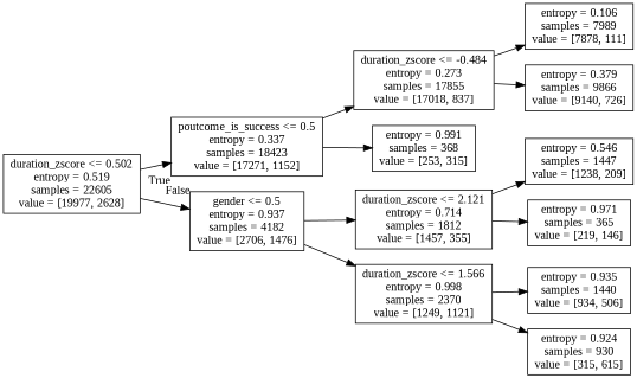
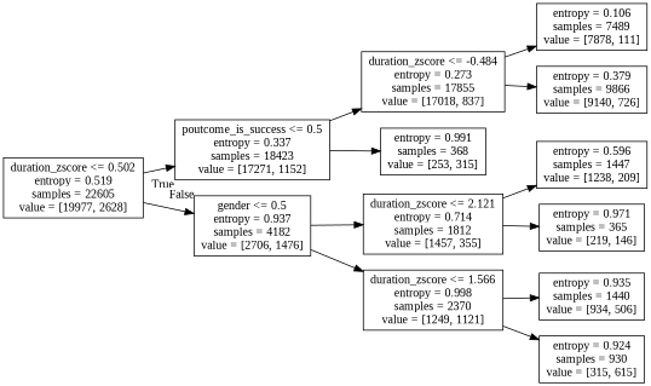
  digraph {
    fontname="Liberation Serif"
    rankdir=LR
    node [fontname="Liberation Serif" shape=box]
    edge [fontname="Liberation Serif"]
    n1 [label="duration_zscore <= 0.502\nentropy = 0.519\nsamples = 22605\nvalue = [19977, 2628]"]
    n2 [label="poutcome_is_success <= 0.5\nentropy = 0.337\nsamples = 18423\nvalue = [17271, 1152]"]
    n3 [label="gender <= 0.5\nentropy = 0.937\nsamples = 4182\nvalue = [2706, 1476]"]
    n4 [label="duration_zscore <= -0.484\nentropy = 0.273\nsamples = 17855\nvalue = [17018, 837]"]
    n5 [label="entropy = 0.991\nsamples = 368\nvalue = [253, 315]"]
    n6 [label="duration_zscore <= 2.121\nentropy = 0.714\nsamples = 1812\nvalue = [1457, 355]"]
    n7 [label="duration_zscore <= 1.566\nentropy = 0.998\nsamples = 2370\nvalue = [1249, 1121]"]
-   n8 [label="entropy = 0.106\nsamples = 7989\nvalue = [7878, 111]"]
+   n8 [label="entropy = 0.106\nsamples = 7489\nvalue = [7878, 111]"]
    n9 [label="entropy = 0.379\nsamples = 9866\nvalue = [9140, 726]"]
-   n10 [label="entropy = 0.546\nsamples = 1447\nvalue = [1238, 209]"]
+   n10 [label="entropy = 0.596\nsamples = 1447\nvalue = [1238, 209]"]
    n11 [label="entropy = 0.971\nsamples = 365\nvalue = [219, 146]"]
    n12 [label="entropy = 0.935\nsamples = 1440\nvalue = [934, 506]"]
    n13 [label="entropy = 0.924\nsamples = 930\nvalue = [315, 615]"]
    n1 -> n2 [headlabel=True labelangle=45 labeldistance=2.5]
    n1 -> n3 [headlabel=False labelangle=-45 labeldistance=2.5]
    n2 -> n4
    n2 -> n5
    n3 -> n6
    n3 -> n7
    n4 -> n8
    n4 -> n9
    n6 -> n10
    n6 -> n11
    n7 -> n12
    n7 -> n13
  }
